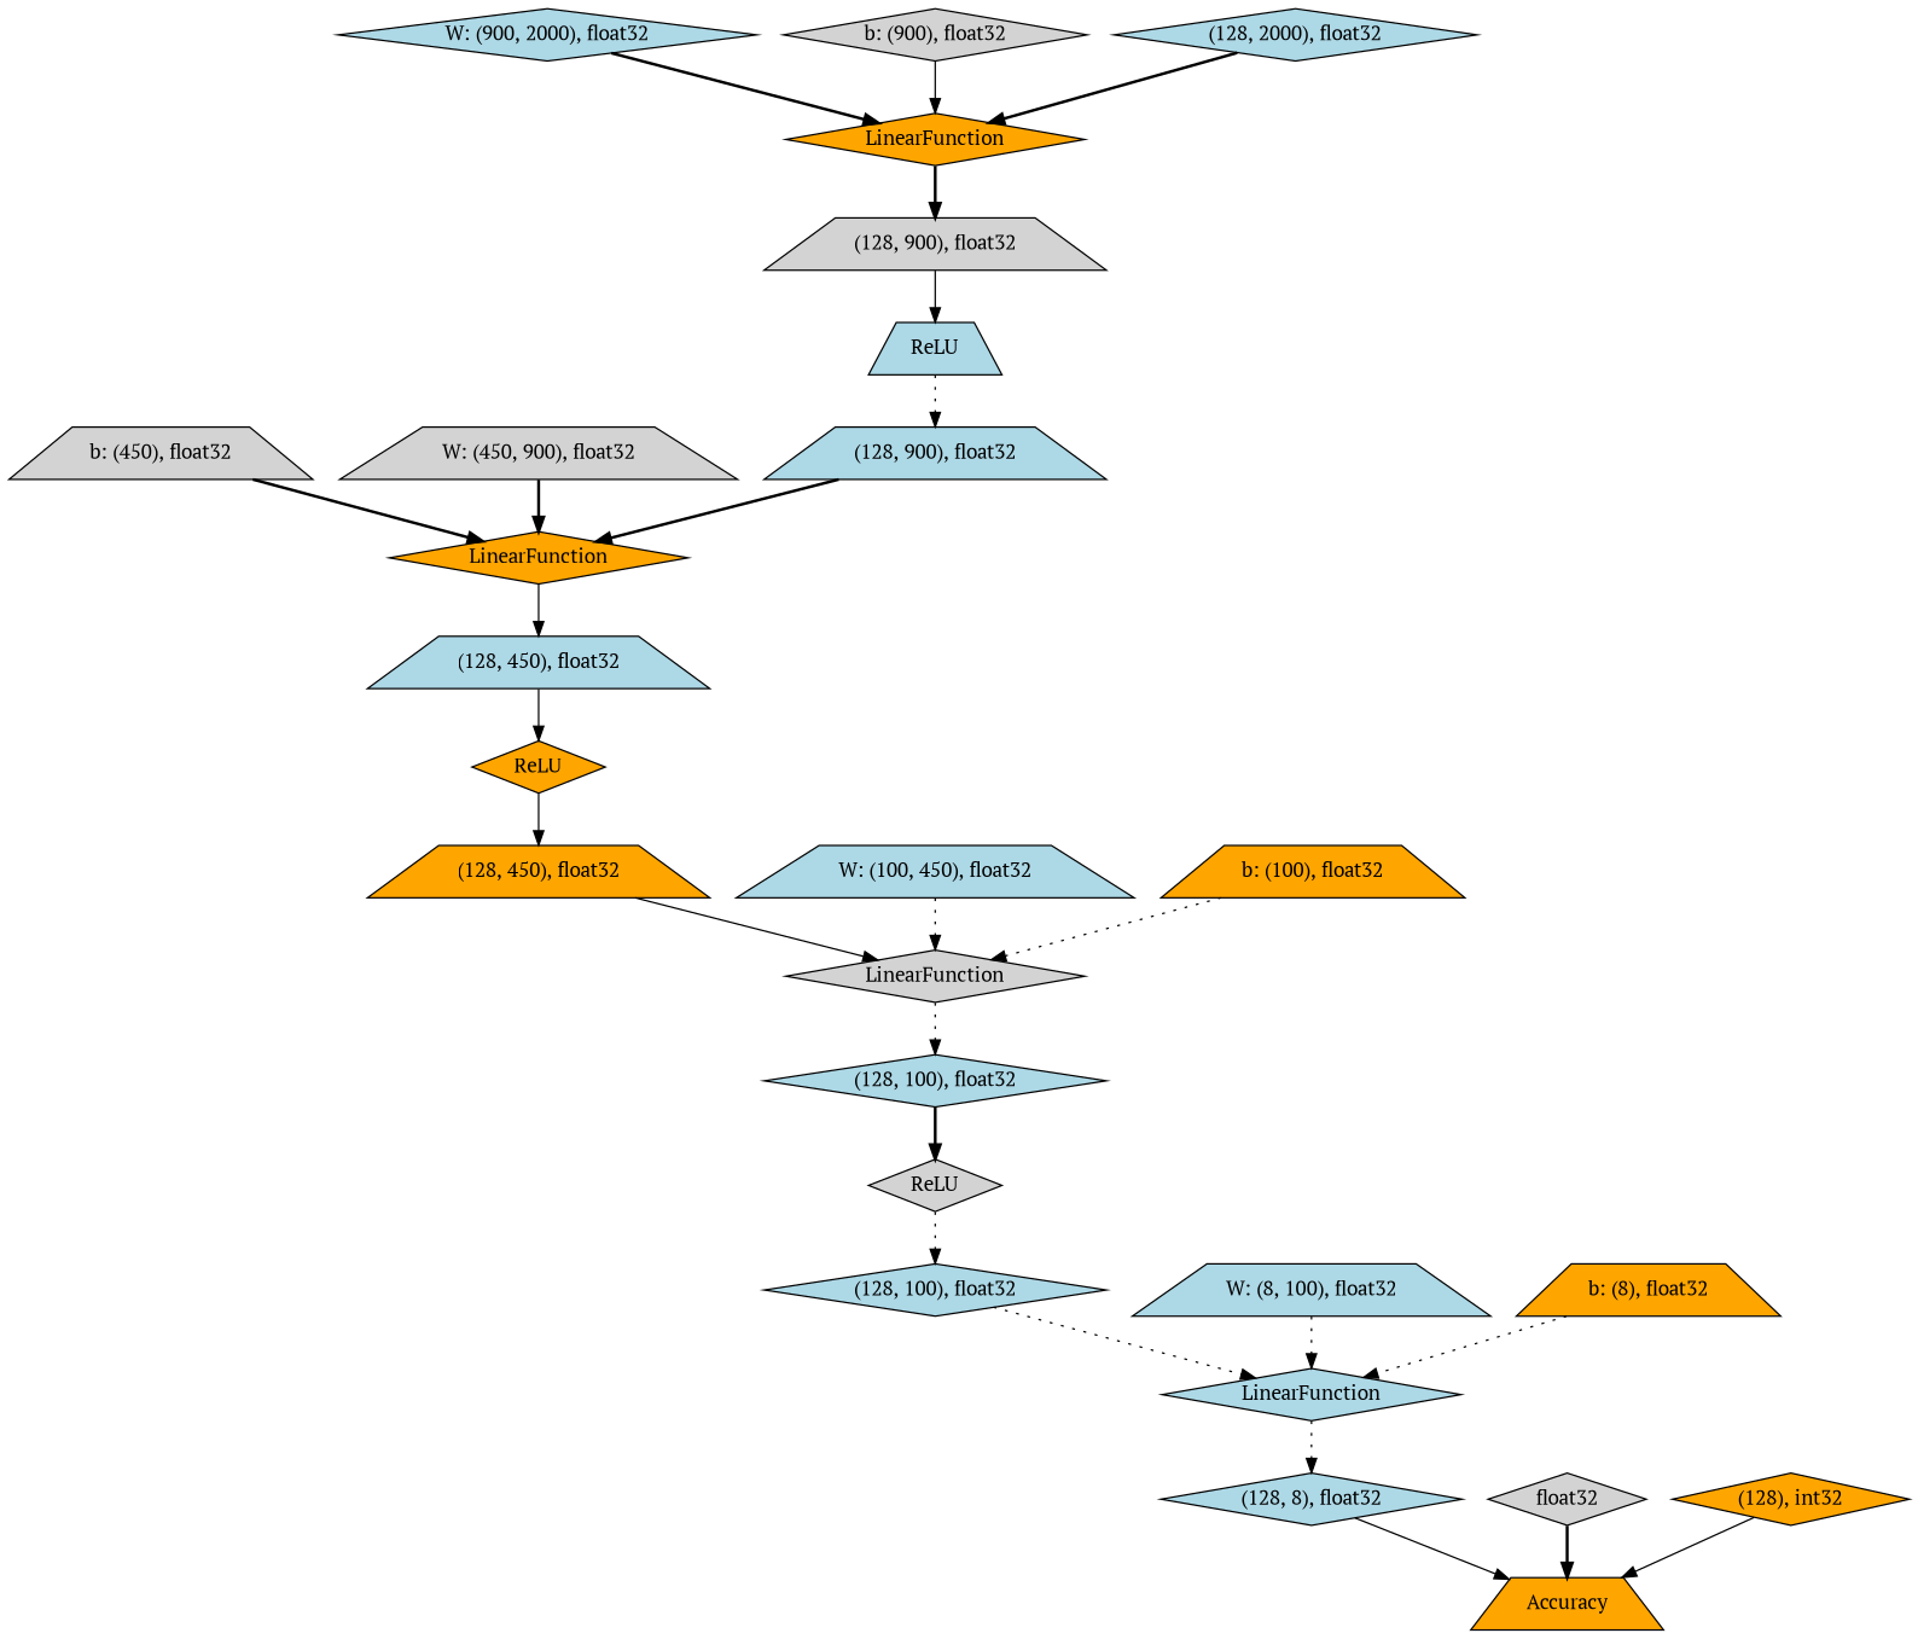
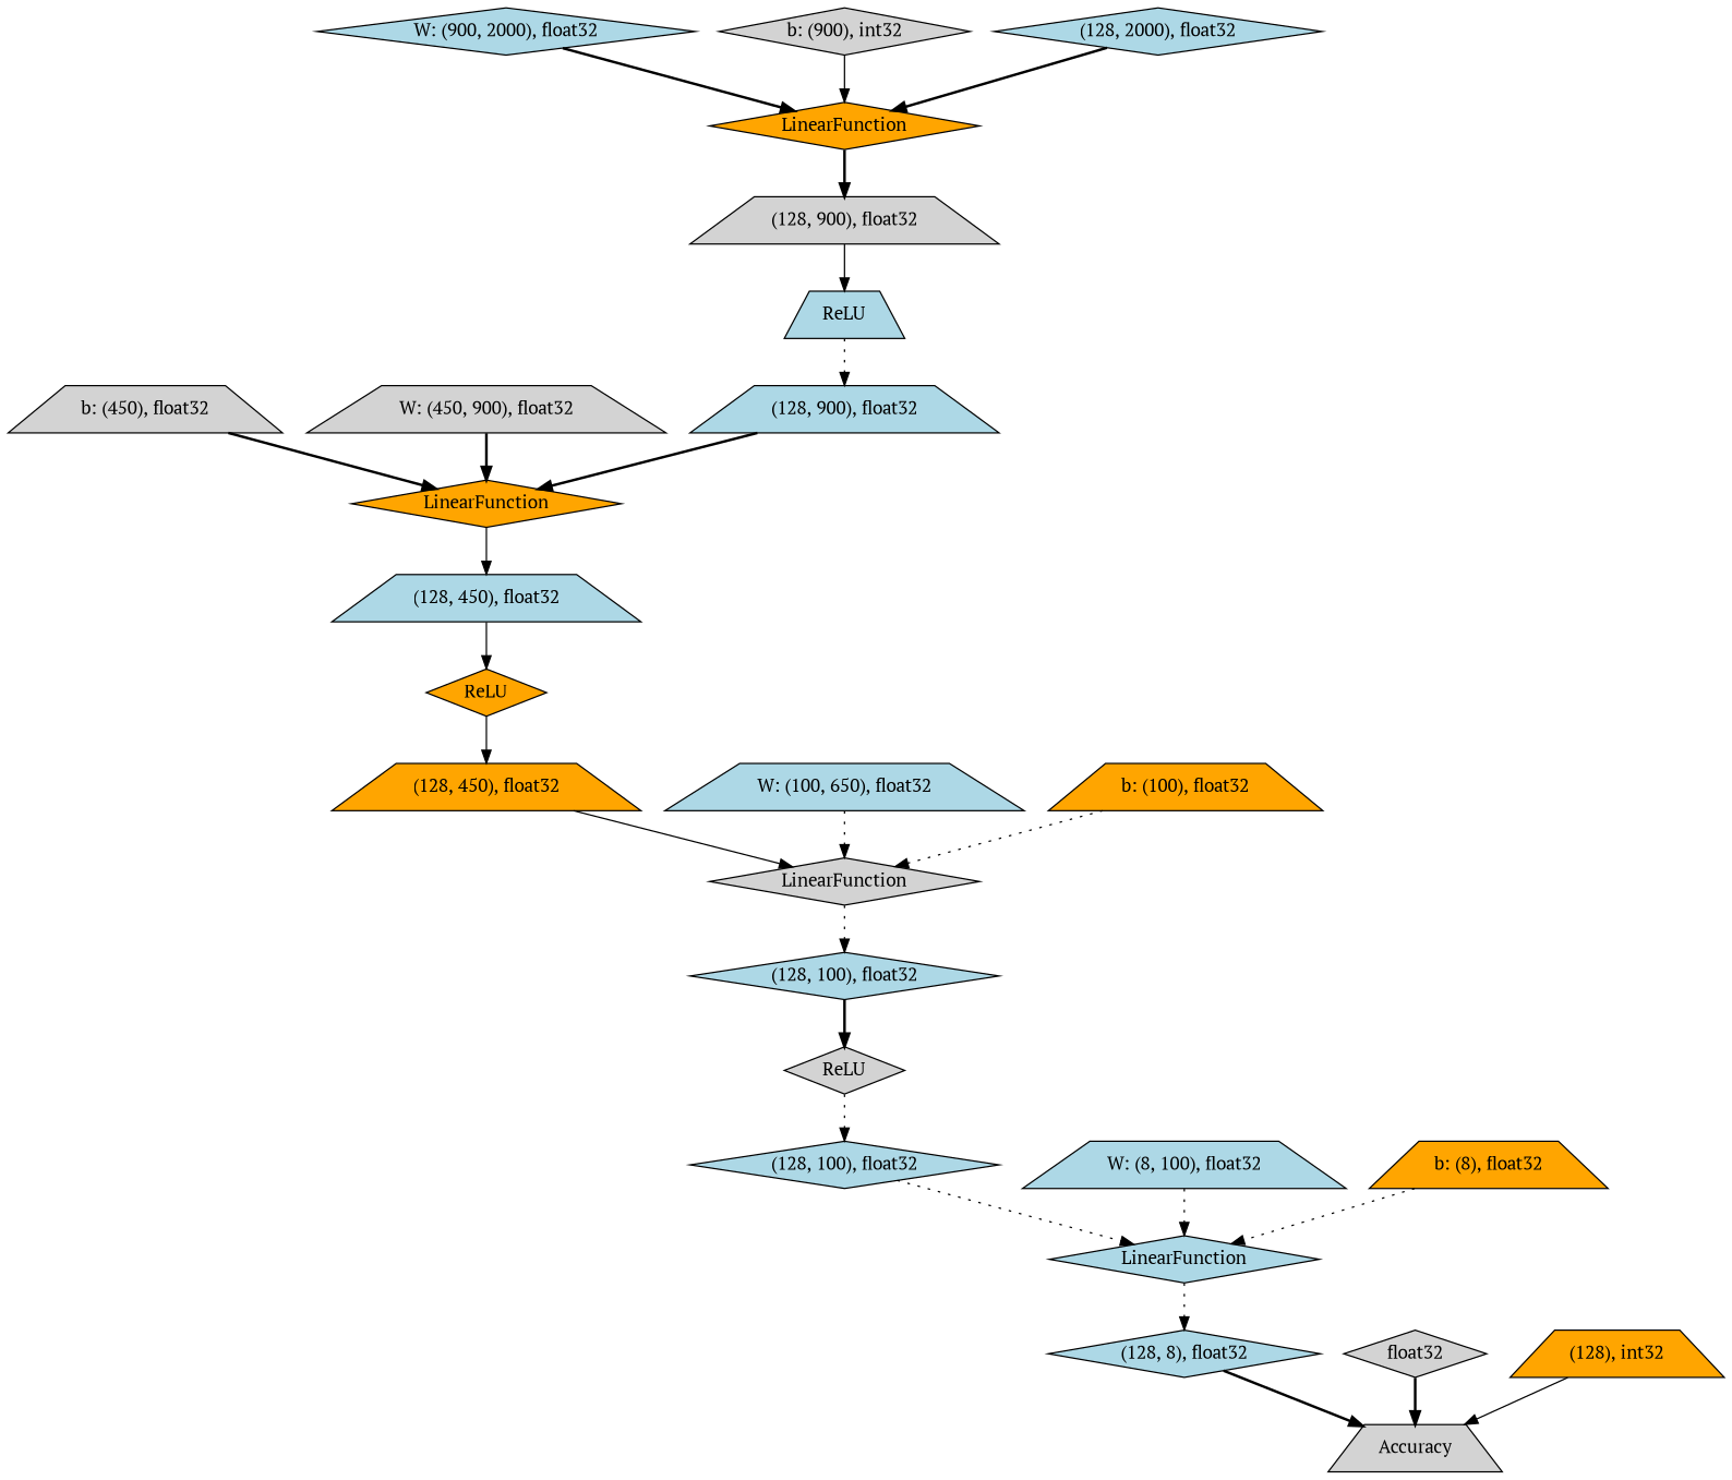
  digraph {
    fontname="PT Serif"
    rankdir=TB
    node [fillcolor=lightblue fontname="PT Serif" shape=trapezium style=filled]
    edge [fontname="PT Serif" style=dotted]
    n1 [fillcolor=lightgrey label="b: (450), float32"]
    n2 [fillcolor=orange label=LinearFunction shape=diamond]
    n3 [label="(128, 450), float32"]
    n4 [label="W: (900, 2000), float32" shape=diamond]
    n5 [fillcolor=orange label=LinearFunction shape=diamond]
    n6 [fillcolor=lightgrey label="(128, 900), float32"]
    n7 [fillcolor=orange label=ReLU shape=diamond]
    n8 [fillcolor=orange label="(128, 450), float32"]
-   n9 [fillcolor=orange label=Accuracy]
+   n9 [fillcolor=lightgrey label=Accuracy]
    n10 [fillcolor=lightgrey label=float32 shape=diamond]
    n11 [label="(128, 8), float32" shape=diamond]
-   n12 [fillcolor=lightgrey label="b: (900), float32" shape=diamond]
+   n12 [fillcolor=lightgrey label="b: (900), int32" shape=diamond]
    n13 [fillcolor=lightgrey label="W: (450, 900), float32"]
    n14 [label="W: (8, 100), float32"]
    n15 [label=LinearFunction shape=diamond]
    n16 [fillcolor=lightgrey label=ReLU shape=diamond]
    n17 [label="(128, 100), float32" shape=diamond]
-   n18 [label="W: (100, 450), float32"]
+   n18 [label="W: (100, 650), float32"]
    n19 [fillcolor=lightgrey label=LinearFunction shape=diamond]
    n20 [label="(128, 100), float32" shape=diamond]
-   n21 [fillcolor=orange label="(128), int32" shape=diamond]
+   n21 [fillcolor=orange label="(128), int32"]
    n22 [fillcolor=orange label="b: (8), float32"]
    n23 [label=ReLU]
    n24 [label="(128, 900), float32"]
    n25 [label="(128, 2000), float32" shape=diamond]
    n26 [fillcolor=orange label="b: (100), float32"]
    n1 -> n2 [style=bold]
    n2 -> n3 [style=solid]
    n3 -> n7 [style=solid]
    n4 -> n5 [style=bold]
    n5 -> n6 [style=bold]
    n6 -> n23 [style=solid]
    n7 -> n8 [style=solid]
    n8 -> n19 [style=solid]
    n10 -> n9 [style=bold]
-   n11 -> n9 [style=solid]
+   n11 -> n9 [style=bold]
    n12 -> n5 [style=solid]
    n13 -> n2 [style=bold]
    n14 -> n15
    n15 -> n11
    n16 -> n17
    n17 -> n15
    n18 -> n19
    n19 -> n20
    n20 -> n16 [style=bold]
    n21 -> n9 [style=solid]
    n22 -> n15
    n23 -> n24
    n24 -> n2 [style=bold]
    n25 -> n5 [style=bold]
    n26 -> n19
  }
